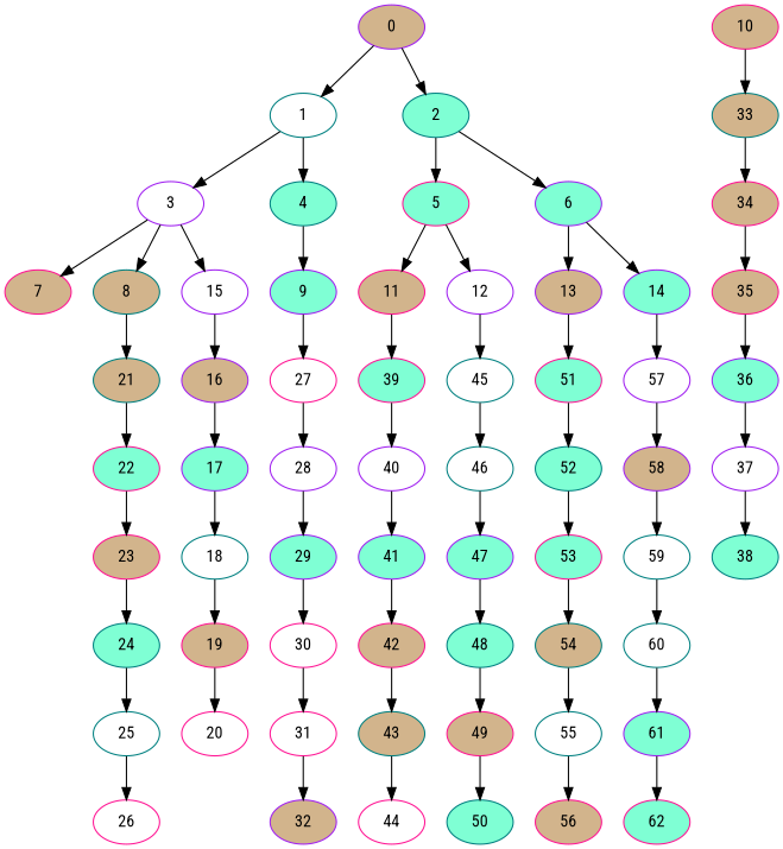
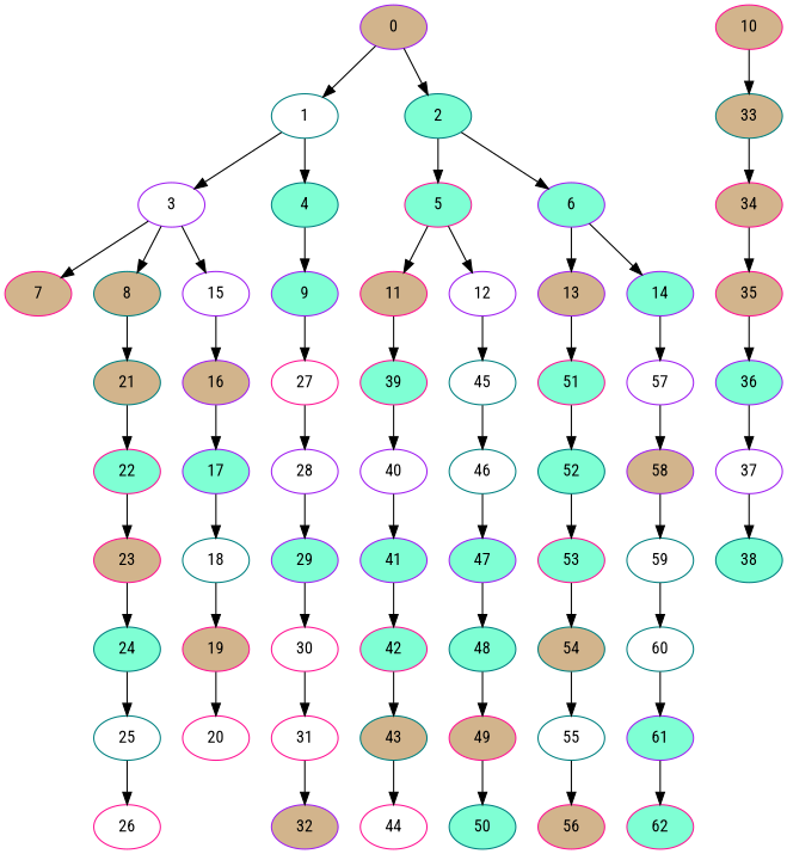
  strict digraph {
    fontname="Roboto Condensed"
    node [color=deeppink fillcolor=aquamarine fontname="Roboto Condensed" style=filled]
    edge [fontname="Roboto Condensed"]
    0 [color=purple fillcolor=tan]
    1 [color=teal fillcolor=white]
    2 [color=teal]
    3 [color=purple fillcolor=white]
    4 [color=teal]
    5
    6 [color=purple]
    7 [fillcolor=tan]
    8 [color=teal fillcolor=tan]
    15 [color=purple fillcolor=white]
    9 [color=purple]
    11 [fillcolor=tan]
    12 [color=purple fillcolor=white]
    13 [color=purple fillcolor=tan]
    14 [color=purple]
    21 [color=teal fillcolor=tan]
    27 [fillcolor=white]
    10 [fillcolor=tan]
    33 [color=teal fillcolor=tan]
    39
    45 [color=teal fillcolor=white]
    51
    57 [color=purple fillcolor=white]
    16 [color=purple fillcolor=tan]
    22
    28 [color=purple fillcolor=white]
    34 [fillcolor=tan]
    40 [color=purple fillcolor=white]
    46 [color=teal fillcolor=white]
    52 [color=teal]
    58 [color=purple fillcolor=tan]
    17 [color=purple]
    18 [color=teal fillcolor=white]
    19 [fillcolor=tan]
    20 [fillcolor=white]
    23 [fillcolor=tan]
    24 [color=teal]
    25 [color=teal fillcolor=white]
    26 [fillcolor=white]
    29 [color=purple]
    30 [fillcolor=white]
    31 [fillcolor=white]
    32 [color=purple fillcolor=tan]
    35 [fillcolor=tan]
    36 [color=purple]
    37 [color=purple fillcolor=white]
    38 [color=teal]
    41 [color=purple]
-   42 [fillcolor=tan]
+   42
    43 [color=teal fillcolor=tan]
    44 [fillcolor=white]
    47 [color=purple]
    48 [color=teal]
    49 [fillcolor=tan]
    50 [color=teal]
    53
    54 [color=teal fillcolor=tan]
    55 [color=teal fillcolor=white]
    56 [fillcolor=tan]
    59 [color=teal fillcolor=white]
    60 [color=teal fillcolor=white]
    61 [color=purple]
    62
    0 -> 1
    0 -> 2
    1 -> 3
    1 -> 4
    2 -> 5
    2 -> 6
    3 -> 7
    3 -> 8
    3 -> 15
    4 -> 9
    5 -> 11
    5 -> 12
    6 -> 13
    6 -> 14
    8 -> 21
    15 -> 16
    9 -> 27
    11 -> 39
    12 -> 45
    13 -> 51
    14 -> 57
    21 -> 22
    27 -> 28
    10 -> 33
    33 -> 34
    39 -> 40
    45 -> 46
    51 -> 52
    57 -> 58
    16 -> 17
    22 -> 23
    28 -> 29
    34 -> 35
    40 -> 41
    46 -> 47
    52 -> 53
    58 -> 59
    17 -> 18
    18 -> 19
    19 -> 20
    23 -> 24
    24 -> 25
    25 -> 26
    29 -> 30
    30 -> 31
    31 -> 32
    35 -> 36
    36 -> 37
    37 -> 38
    41 -> 42
    42 -> 43
    43 -> 44
    47 -> 48
    48 -> 49
    49 -> 50
    53 -> 54
    54 -> 55
    55 -> 56
    59 -> 60
    60 -> 61
    61 -> 62
  }
